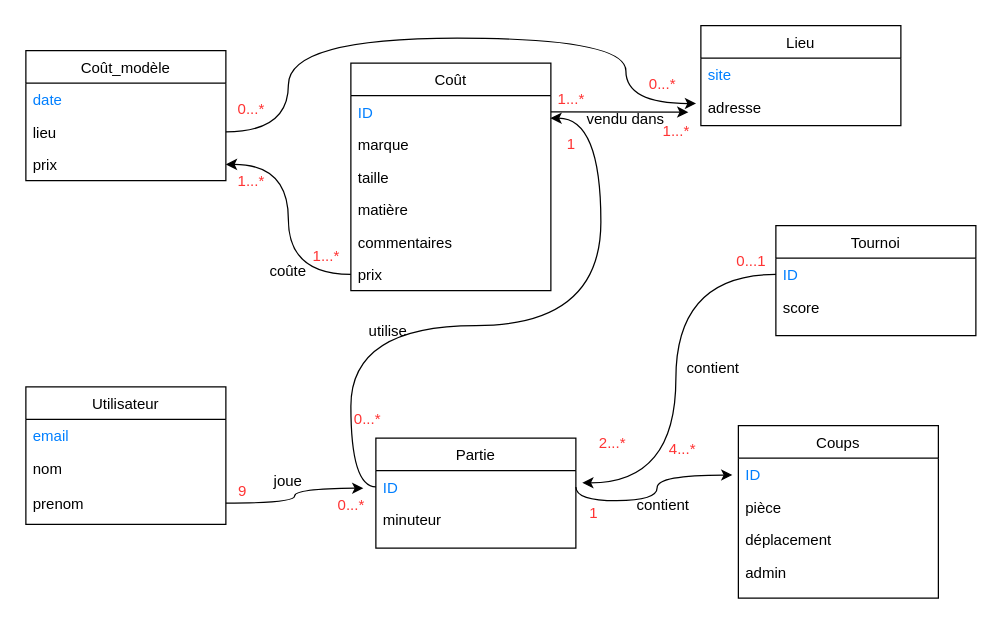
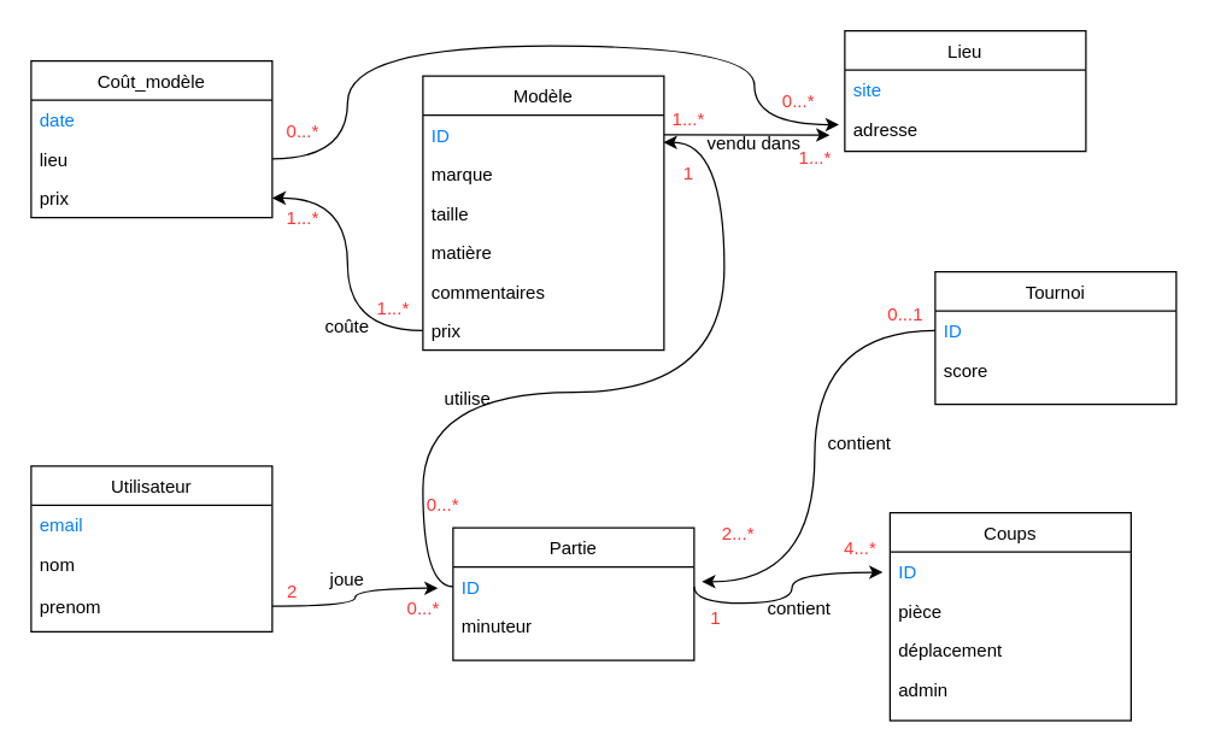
  <mxCell id="0" />
  <mxCell id="1" parent="0" />
  <mxCell id="2" value="Coût_modèle" style="swimlane;fontStyle=0;align=center;verticalAlign=top;childLayout=stackLayout;horizontal=1;startSize=26;horizontalStack=0;resizeParent=1;resizeLast=0;collapsible=1;marginBottom=0;rounded=0;shadow=0;strokeWidth=1;" parent="1" vertex="1"><mxGeometry x="20" y="40" width="160" height="104" as="geometry"><mxRectangle x="230" y="140" width="160" height="26" as="alternateBounds" /></mxGeometry></mxCell>
  <mxCell id="3" value="date" style="text;align=left;verticalAlign=top;spacingLeft=4;spacingRight=4;overflow=hidden;rotatable=0;points=[[0,0.5],[1,0.5]];portConstraint=eastwest;fontColor=#007FFF;" parent="2" vertex="1"><mxGeometry y="26" width="160" height="26" as="geometry" /></mxCell>
  <mxCell id="4" value="lieu" style="text;align=left;verticalAlign=top;spacingLeft=4;spacingRight=4;overflow=hidden;rotatable=0;points=[[0,0.5],[1,0.5]];portConstraint=eastwest;rounded=0;shadow=0;html=0;" parent="2" vertex="1"><mxGeometry y="52" width="160" height="26" as="geometry" /></mxCell>
  <mxCell id="5" value="prix" style="text;align=left;verticalAlign=top;spacingLeft=4;spacingRight=4;overflow=hidden;rotatable=0;points=[[0,0.5],[1,0.5]];portConstraint=eastwest;rounded=0;shadow=0;html=0;" parent="2" vertex="1"><mxGeometry y="78" width="160" height="26" as="geometry" /></mxCell>
  <mxCell id="6" value="Utilisateur" style="swimlane;fontStyle=0;align=center;verticalAlign=top;childLayout=stackLayout;horizontal=1;startSize=26;horizontalStack=0;resizeParent=1;resizeLast=0;collapsible=1;marginBottom=0;rounded=0;shadow=0;strokeWidth=1;" parent="1" vertex="1"><mxGeometry x="20" y="309" width="160" height="110" as="geometry"><mxRectangle x="130" y="380" width="160" height="26" as="alternateBounds" /></mxGeometry></mxCell>
  <mxCell id="7" value="email" style="text;align=left;verticalAlign=top;spacingLeft=4;spacingRight=4;overflow=hidden;rotatable=0;points=[[0,0.5],[1,0.5]];portConstraint=eastwest;fontColor=#007FFF;" parent="6" vertex="1"><mxGeometry y="26" width="160" height="26" as="geometry" /></mxCell>
  <mxCell id="8" value="nom" style="text;align=left;verticalAlign=top;spacingLeft=4;spacingRight=4;overflow=hidden;rotatable=0;points=[[0,0.5],[1,0.5]];portConstraint=eastwest;rounded=0;shadow=0;html=0;" parent="6" vertex="1"><mxGeometry y="52" width="160" height="28" as="geometry" /></mxCell>
  <mxCell id="9" style="edgeStyle=orthogonalEdgeStyle;curved=1;rounded=0;orthogonalLoop=1;jettySize=auto;html=1;exitX=1;exitY=0.5;exitDx=0;exitDy=0;" parent="6" source="10" edge="1"><mxGeometry relative="1" as="geometry"><mxPoint x="270" y="81.0" as="targetPoint" /></mxGeometry></mxCell>
  <mxCell id="10" value="prenom" style="text;align=left;verticalAlign=top;spacingLeft=4;spacingRight=4;overflow=hidden;rotatable=0;points=[[0,0.5],[1,0.5]];portConstraint=eastwest;fontColor=#000000;" parent="6" vertex="1"><mxGeometry y="80" width="160" height="26" as="geometry" /></mxCell>
  <mxCell id="11" value="Partie" style="swimlane;fontStyle=0;align=center;verticalAlign=top;childLayout=stackLayout;horizontal=1;startSize=26;horizontalStack=0;resizeParent=1;resizeLast=0;collapsible=1;marginBottom=0;rounded=0;shadow=0;strokeWidth=1;" parent="1" vertex="1"><mxGeometry x="300" y="350" width="160" height="88" as="geometry"><mxRectangle x="340" y="380" width="170" height="26" as="alternateBounds" /></mxGeometry></mxCell>
  <mxCell id="12" value="ID" style="text;align=left;verticalAlign=top;spacingLeft=4;spacingRight=4;overflow=hidden;rotatable=0;points=[[0,0.5],[1,0.5]];portConstraint=eastwest;fontColor=#007FFF;" parent="11" vertex="1"><mxGeometry y="26" width="160" height="26" as="geometry" /></mxCell>
  <mxCell id="13" value="minuteur" style="text;align=left;verticalAlign=top;spacingLeft=4;spacingRight=4;overflow=hidden;rotatable=0;points=[[0,0.5],[1,0.5]];portConstraint=eastwest;rounded=0;shadow=0;html=0;" parent="11" vertex="1"><mxGeometry y="52" width="160" height="28" as="geometry" /></mxCell>
- <mxCell id="14" value="Coût" style="swimlane;fontStyle=0;align=center;verticalAlign=top;childLayout=stackLayout;horizontal=1;startSize=26;horizontalStack=0;resizeParent=1;resizeLast=0;collapsible=1;marginBottom=0;rounded=0;shadow=0;strokeWidth=1;" parent="1" vertex="1"><mxGeometry x="280" y="50" width="160" height="182" as="geometry"><mxRectangle x="550" y="140" width="160" height="26" as="alternateBounds" /></mxGeometry></mxCell>
+ <mxCell id="14" value="Modèle" style="swimlane;fontStyle=0;align=center;verticalAlign=top;childLayout=stackLayout;horizontal=1;startSize=26;horizontalStack=0;resizeParent=1;resizeLast=0;collapsible=1;marginBottom=0;rounded=0;shadow=0;strokeWidth=1;" parent="1" vertex="1"><mxGeometry x="280" y="50" width="160" height="182" as="geometry"><mxRectangle x="550" y="140" width="160" height="26" as="alternateBounds" /></mxGeometry></mxCell>
  <mxCell id="15" style="edgeStyle=orthogonalEdgeStyle;curved=1;rounded=0;orthogonalLoop=1;jettySize=auto;html=1;exitX=1;exitY=0.5;exitDx=0;exitDy=0;" parent="14" source="16" edge="1"><mxGeometry relative="1" as="geometry"><mxPoint x="270.0" y="39.207" as="targetPoint" /></mxGeometry></mxCell>
  <mxCell id="16" value="ID" style="text;align=left;verticalAlign=top;spacingLeft=4;spacingRight=4;overflow=hidden;rotatable=0;points=[[0,0.5],[1,0.5]];portConstraint=eastwest;fontColor=#007FFF;" parent="14" vertex="1"><mxGeometry y="26" width="160" height="26" as="geometry" /></mxCell>
  <mxCell id="17" value="marque" style="text;align=left;verticalAlign=top;spacingLeft=4;spacingRight=4;overflow=hidden;rotatable=0;points=[[0,0.5],[1,0.5]];portConstraint=eastwest;rounded=0;shadow=0;html=0;" parent="14" vertex="1"><mxGeometry y="52" width="160" height="26" as="geometry" /></mxCell>
  <mxCell id="18" value="taille" style="text;align=left;verticalAlign=top;spacingLeft=4;spacingRight=4;overflow=hidden;rotatable=0;points=[[0,0.5],[1,0.5]];portConstraint=eastwest;rounded=0;shadow=0;html=0;" parent="14" vertex="1"><mxGeometry y="78" width="160" height="26" as="geometry" /></mxCell>
  <mxCell id="19" value="matière" style="text;align=left;verticalAlign=top;spacingLeft=4;spacingRight=4;overflow=hidden;rotatable=0;points=[[0,0.5],[1,0.5]];portConstraint=eastwest;rounded=0;shadow=0;html=0;" parent="14" vertex="1"><mxGeometry y="104" width="160" height="26" as="geometry" /></mxCell>
  <mxCell id="20" value="commentaires" style="text;align=left;verticalAlign=top;spacingLeft=4;spacingRight=4;overflow=hidden;rotatable=0;points=[[0,0.5],[1,0.5]];portConstraint=eastwest;rounded=0;shadow=0;html=0;" parent="14" vertex="1"><mxGeometry y="130" width="160" height="26" as="geometry" /></mxCell>
  <mxCell id="21" value="prix" style="text;align=left;verticalAlign=top;spacingLeft=4;spacingRight=4;overflow=hidden;rotatable=0;points=[[0,0.5],[1,0.5]];portConstraint=eastwest;" parent="14" vertex="1"><mxGeometry y="156" width="160" height="26" as="geometry" /></mxCell>
  <mxCell id="22" value="Tournoi" style="swimlane;fontStyle=0;align=center;verticalAlign=top;childLayout=stackLayout;horizontal=1;startSize=26;horizontalStack=0;resizeParent=1;resizeLast=0;collapsible=1;marginBottom=0;rounded=0;shadow=0;strokeWidth=1;" parent="1" vertex="1"><mxGeometry x="620" y="180" width="160" height="88" as="geometry"><mxRectangle x="340" y="380" width="170" height="26" as="alternateBounds" /></mxGeometry></mxCell>
  <mxCell id="23" value="ID" style="text;align=left;verticalAlign=top;spacingLeft=4;spacingRight=4;overflow=hidden;rotatable=0;points=[[0,0.5],[1,0.5]];portConstraint=eastwest;fontColor=#007FFF;" parent="22" vertex="1"><mxGeometry y="26" width="160" height="26" as="geometry" /></mxCell>
  <mxCell id="24" value="score" style="text;align=left;verticalAlign=top;spacingLeft=4;spacingRight=4;overflow=hidden;rotatable=0;points=[[0,0.5],[1,0.5]];portConstraint=eastwest;rounded=0;shadow=0;html=0;" parent="22" vertex="1"><mxGeometry y="52" width="160" height="28" as="geometry" /></mxCell>
  <mxCell id="25" value="Coups" style="swimlane;fontStyle=0;align=center;verticalAlign=top;childLayout=stackLayout;horizontal=1;startSize=26;horizontalStack=0;resizeParent=1;resizeLast=0;collapsible=1;marginBottom=0;rounded=0;shadow=0;strokeWidth=1;" parent="1" vertex="1"><mxGeometry x="590" y="340" width="160" height="138" as="geometry"><mxRectangle x="230" y="140" width="160" height="26" as="alternateBounds" /></mxGeometry></mxCell>
  <mxCell id="26" value="ID" style="text;align=left;verticalAlign=top;spacingLeft=4;spacingRight=4;overflow=hidden;rotatable=0;points=[[0,0.5],[1,0.5]];portConstraint=eastwest;fontColor=#007FFF;" parent="25" vertex="1"><mxGeometry y="26" width="160" height="26" as="geometry" /></mxCell>
  <mxCell id="27" value="pièce" style="text;align=left;verticalAlign=top;spacingLeft=4;spacingRight=4;overflow=hidden;rotatable=0;points=[[0,0.5],[1,0.5]];portConstraint=eastwest;rounded=0;shadow=0;html=0;" parent="25" vertex="1"><mxGeometry y="52" width="160" height="26" as="geometry" /></mxCell>
  <mxCell id="28" value="déplacement" style="text;align=left;verticalAlign=top;spacingLeft=4;spacingRight=4;overflow=hidden;rotatable=0;points=[[0,0.5],[1,0.5]];portConstraint=eastwest;rounded=0;shadow=0;html=0;" parent="25" vertex="1"><mxGeometry y="78" width="160" height="26" as="geometry" /></mxCell>
  <mxCell id="29" value="admin" style="text;align=left;verticalAlign=top;spacingLeft=4;spacingRight=4;overflow=hidden;rotatable=0;points=[[0,0.5],[1,0.5]];portConstraint=eastwest;" parent="25" vertex="1"><mxGeometry y="104" width="160" height="26" as="geometry" /></mxCell>
  <mxCell id="30" value="Lieu" style="swimlane;fontStyle=0;align=center;verticalAlign=top;childLayout=stackLayout;horizontal=1;startSize=26;horizontalStack=0;resizeParent=1;resizeLast=0;collapsible=1;marginBottom=0;rounded=0;shadow=0;strokeWidth=1;" parent="1" vertex="1"><mxGeometry x="560" y="20" width="160" height="80" as="geometry"><mxRectangle x="230" y="140" width="160" height="26" as="alternateBounds" /></mxGeometry></mxCell>
  <mxCell id="31" value="site" style="text;align=left;verticalAlign=top;spacingLeft=4;spacingRight=4;overflow=hidden;rotatable=0;points=[[0,0.5],[1,0.5]];portConstraint=eastwest;fontColor=#007FFF;" parent="30" vertex="1"><mxGeometry y="26" width="160" height="26" as="geometry" /></mxCell>
  <mxCell id="32" value="adresse" style="text;align=left;verticalAlign=top;spacingLeft=4;spacingRight=4;overflow=hidden;rotatable=0;points=[[0,0.5],[1,0.5]];portConstraint=eastwest;rounded=0;shadow=0;html=0;" parent="30" vertex="1"><mxGeometry y="52" width="160" height="26" as="geometry" /></mxCell>
  <mxCell id="33" style="edgeStyle=orthogonalEdgeStyle;rounded=0;orthogonalLoop=1;jettySize=auto;html=1;entryX=-0.024;entryY=0.397;entryDx=0;entryDy=0;entryPerimeter=0;curved=1;movable=1;resizable=1;rotatable=1;deletable=1;editable=1;locked=0;connectable=1;" parent="1" source="4" target="32" edge="1"><mxGeometry relative="1" as="geometry"><mxPoint x="310" y="0" as="targetPoint" /><Array as="points"><mxPoint x="230" y="105" /><mxPoint x="230" y="30" /><mxPoint x="500" y="30" /><mxPoint x="500" y="82" /></Array></mxGeometry></mxCell>
  <mxCell id="34" style="edgeStyle=orthogonalEdgeStyle;curved=1;rounded=0;orthogonalLoop=1;jettySize=auto;html=1;exitX=0;exitY=0.5;exitDx=0;exitDy=0;entryX=1;entryY=0.5;entryDx=0;entryDy=0;" parent="1" source="21" target="5" edge="1"><mxGeometry relative="1" as="geometry" /></mxCell>
  <mxCell id="35" style="edgeStyle=orthogonalEdgeStyle;curved=1;rounded=0;orthogonalLoop=1;jettySize=auto;html=1;exitX=0;exitY=0.5;exitDx=0;exitDy=0;entryX=1.032;entryY=0.375;entryDx=0;entryDy=0;entryPerimeter=0;" parent="1" source="23" target="12" edge="1"><mxGeometry relative="1" as="geometry" /></mxCell>
  <mxCell id="36" style="edgeStyle=orthogonalEdgeStyle;curved=1;rounded=0;orthogonalLoop=1;jettySize=auto;html=1;exitX=0;exitY=0.5;exitDx=0;exitDy=0;entryX=0.998;entryY=0.694;entryDx=0;entryDy=0;entryPerimeter=0;" parent="1" source="12" target="16" edge="1"><mxGeometry relative="1" as="geometry"><Array as="points"><mxPoint x="280" y="389" /><mxPoint x="280" y="260" /><mxPoint x="480" y="260" /><mxPoint x="480" y="94" /></Array></mxGeometry></mxCell>
  <mxCell id="37" style="edgeStyle=orthogonalEdgeStyle;curved=1;rounded=0;orthogonalLoop=1;jettySize=auto;html=1;exitX=1;exitY=0.5;exitDx=0;exitDy=0;entryX=-0.03;entryY=0.521;entryDx=0;entryDy=0;entryPerimeter=0;" parent="1" source="12" target="26" edge="1"><mxGeometry relative="1" as="geometry"><Array as="points"><mxPoint x="460" y="400" /><mxPoint x="525" y="400" /><mxPoint x="525" y="379" /></Array></mxGeometry></mxCell>
  <mxCell id="38" value="vendu dans" style="text;strokeColor=none;align=center;fillColor=none;html=1;verticalAlign=middle;whiteSpace=wrap;rounded=0;" parent="1" vertex="1"><mxGeometry x="460" y="80" width="80" height="30" as="geometry" /></mxCell>
  <mxCell id="39" value="coûte" style="text;strokeColor=none;align=center;fillColor=none;html=1;verticalAlign=middle;whiteSpace=wrap;rounded=0;" parent="1" vertex="1"><mxGeometry x="190" y="202" width="80" height="30" as="geometry" /></mxCell>
  <mxCell id="40" value="utilise" style="text;strokeColor=none;align=center;fillColor=none;html=1;verticalAlign=middle;whiteSpace=wrap;rounded=0;" parent="1" vertex="1"><mxGeometry x="270" y="250" width="80" height="30" as="geometry" /></mxCell>
  <mxCell id="41" value="joue" style="text;strokeColor=none;align=center;fillColor=none;html=1;verticalAlign=middle;whiteSpace=wrap;rounded=0;" parent="1" vertex="1"><mxGeometry x="190" y="370" width="80" height="30" as="geometry" /></mxCell>
  <mxCell id="42" value="contient" style="text;strokeColor=none;align=center;fillColor=none;html=1;verticalAlign=middle;whiteSpace=wrap;rounded=0;" parent="1" vertex="1"><mxGeometry x="490" y="389" width="80" height="30" as="geometry" /></mxCell>
  <mxCell id="43" value="contient" style="text;strokeColor=none;align=center;fillColor=none;html=1;verticalAlign=middle;whiteSpace=wrap;rounded=0;" parent="1" vertex="1"><mxGeometry x="530" y="279" width="80" height="30" as="geometry" /></mxCell>
  <mxCell id="44" value="1...*" style="text;html=1;align=center;verticalAlign=middle;resizable=0;points=[];autosize=1;strokeColor=none;fillColor=none;fontColor=#FF3333;" vertex="1" parent="1"><mxGeometry x="180" y="130" width="40" height="30" as="geometry" /></mxCell>
  <mxCell id="45" value="1...*" style="text;html=1;align=center;verticalAlign=middle;resizable=0;points=[];autosize=1;strokeColor=none;fillColor=none;fontColor=#FF3333;" vertex="1" parent="1"><mxGeometry x="240" y="190" width="40" height="30" as="geometry" /></mxCell>
  <mxCell id="46" value="1...*" style="text;html=1;align=center;verticalAlign=middle;resizable=0;points=[];autosize=1;strokeColor=none;fillColor=none;fontColor=#FF3333;" vertex="1" parent="1"><mxGeometry x="520" y="90" width="40" height="30" as="geometry" /></mxCell>
  <mxCell id="47" value="1...*" style="text;html=1;align=center;verticalAlign=middle;resizable=0;points=[];autosize=1;strokeColor=none;fillColor=none;fontColor=#FF3333;" vertex="1" parent="1"><mxGeometry x="436" y="64" width="40" height="30" as="geometry" /></mxCell>
  <mxCell id="48" value="1" style="text;html=1;align=center;verticalAlign=middle;resizable=0;points=[];autosize=1;strokeColor=none;fillColor=none;fontColor=#FF3333;" vertex="1" parent="1"><mxGeometry x="441" y="100" width="30" height="30" as="geometry" /></mxCell>
  <mxCell id="49" value="0...*" style="text;html=1;align=center;verticalAlign=middle;resizable=0;points=[];autosize=1;strokeColor=none;fillColor=none;fontColor=#FF3333;" vertex="1" parent="1"><mxGeometry x="273" y="320" width="40" height="30" as="geometry" /></mxCell>
  <mxCell id="50" value="0...*" style="text;html=1;align=center;verticalAlign=middle;resizable=0;points=[];autosize=1;strokeColor=none;fillColor=none;fontColor=#FF3333;" vertex="1" parent="1"><mxGeometry x="260" y="389" width="40" height="30" as="geometry" /></mxCell>
- <mxCell id="51" value="9" style="text;html=1;align=center;verticalAlign=middle;resizable=0;points=[];autosize=1;strokeColor=none;fillColor=none;fontColor=#FF3333;" vertex="1" parent="1"><mxGeometry x="178" y="378" width="30" height="30" as="geometry" /></mxCell>
+ <mxCell id="51" value="2" style="text;html=1;align=center;verticalAlign=middle;resizable=0;points=[];autosize=1;strokeColor=none;fillColor=none;fontColor=#FF3333;" vertex="1" parent="1"><mxGeometry x="178" y="378" width="30" height="30" as="geometry" /></mxCell>
  <mxCell id="52" value="1" style="text;html=1;align=center;verticalAlign=middle;resizable=0;points=[];autosize=1;strokeColor=none;fillColor=none;fontColor=#FF3333;" vertex="1" parent="1"><mxGeometry x="459" y="395" width="30" height="30" as="geometry" /></mxCell>
- <mxCell id="53" value="4...*" style="text;html=1;align=center;verticalAlign=middle;resizable=0;points=[];autosize=1;strokeColor=none;fillColor=none;rounded=0;glass=1;fontColor=#FF3333;" vertex="1" parent="1"><mxGeometry x="525" y="344" width="40" height="30" as="geometry" /></mxCell>
+ <mxCell id="53" value="4...*" style="text;html=1;align=center;verticalAlign=middle;resizable=0;points=[];autosize=1;strokeColor=none;fillColor=none;rounded=0;glass=1;fontColor=#FF3333;" vertex="1" parent="1"><mxGeometry x="550" y="349" width="40" height="30" as="geometry" /></mxCell>
  <mxCell id="54" value="0...1" style="text;html=1;align=center;verticalAlign=middle;resizable=0;points=[];autosize=1;strokeColor=none;fillColor=none;rounded=0;glass=1;fontColor=#FF3333;" vertex="1" parent="1"><mxGeometry x="575" y="194" width="50" height="30" as="geometry" /></mxCell>
  <mxCell id="55" value="0...*" style="text;html=1;align=center;verticalAlign=middle;resizable=0;points=[];autosize=1;strokeColor=none;fillColor=none;fontColor=#FF3333;" vertex="1" parent="1"><mxGeometry x="509" y="52" width="40" height="30" as="geometry" /></mxCell>
  <mxCell id="56" value="0...*" style="text;html=1;align=center;verticalAlign=middle;resizable=0;points=[];autosize=1;strokeColor=none;fillColor=none;fontColor=#FF3333;" vertex="1" parent="1"><mxGeometry x="180" y="72" width="40" height="30" as="geometry" /></mxCell>
  <mxCell id="57" value="2...*" style="text;html=1;align=center;verticalAlign=middle;resizable=0;points=[];autosize=1;strokeColor=none;fillColor=none;rounded=0;glass=1;fontColor=#FF3333;" vertex="1" parent="1"><mxGeometry x="469" y="339" width="40" height="30" as="geometry" /></mxCell>
